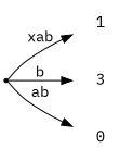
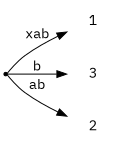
  digraph {
    rankdir=LR
    fontname="IBM Plex Mono"
    node [shape=plaintext fontname="IBM Plex Mono"]
    edge [fontname="IBM Plex Mono"]
    0 [shape=point]
    1
    3
-   2 [label=0]
+   2
    0 -> 1 [label=xab]
    0 -> 3 [label=b]
    0 -> 2 [label=ab]
  }
